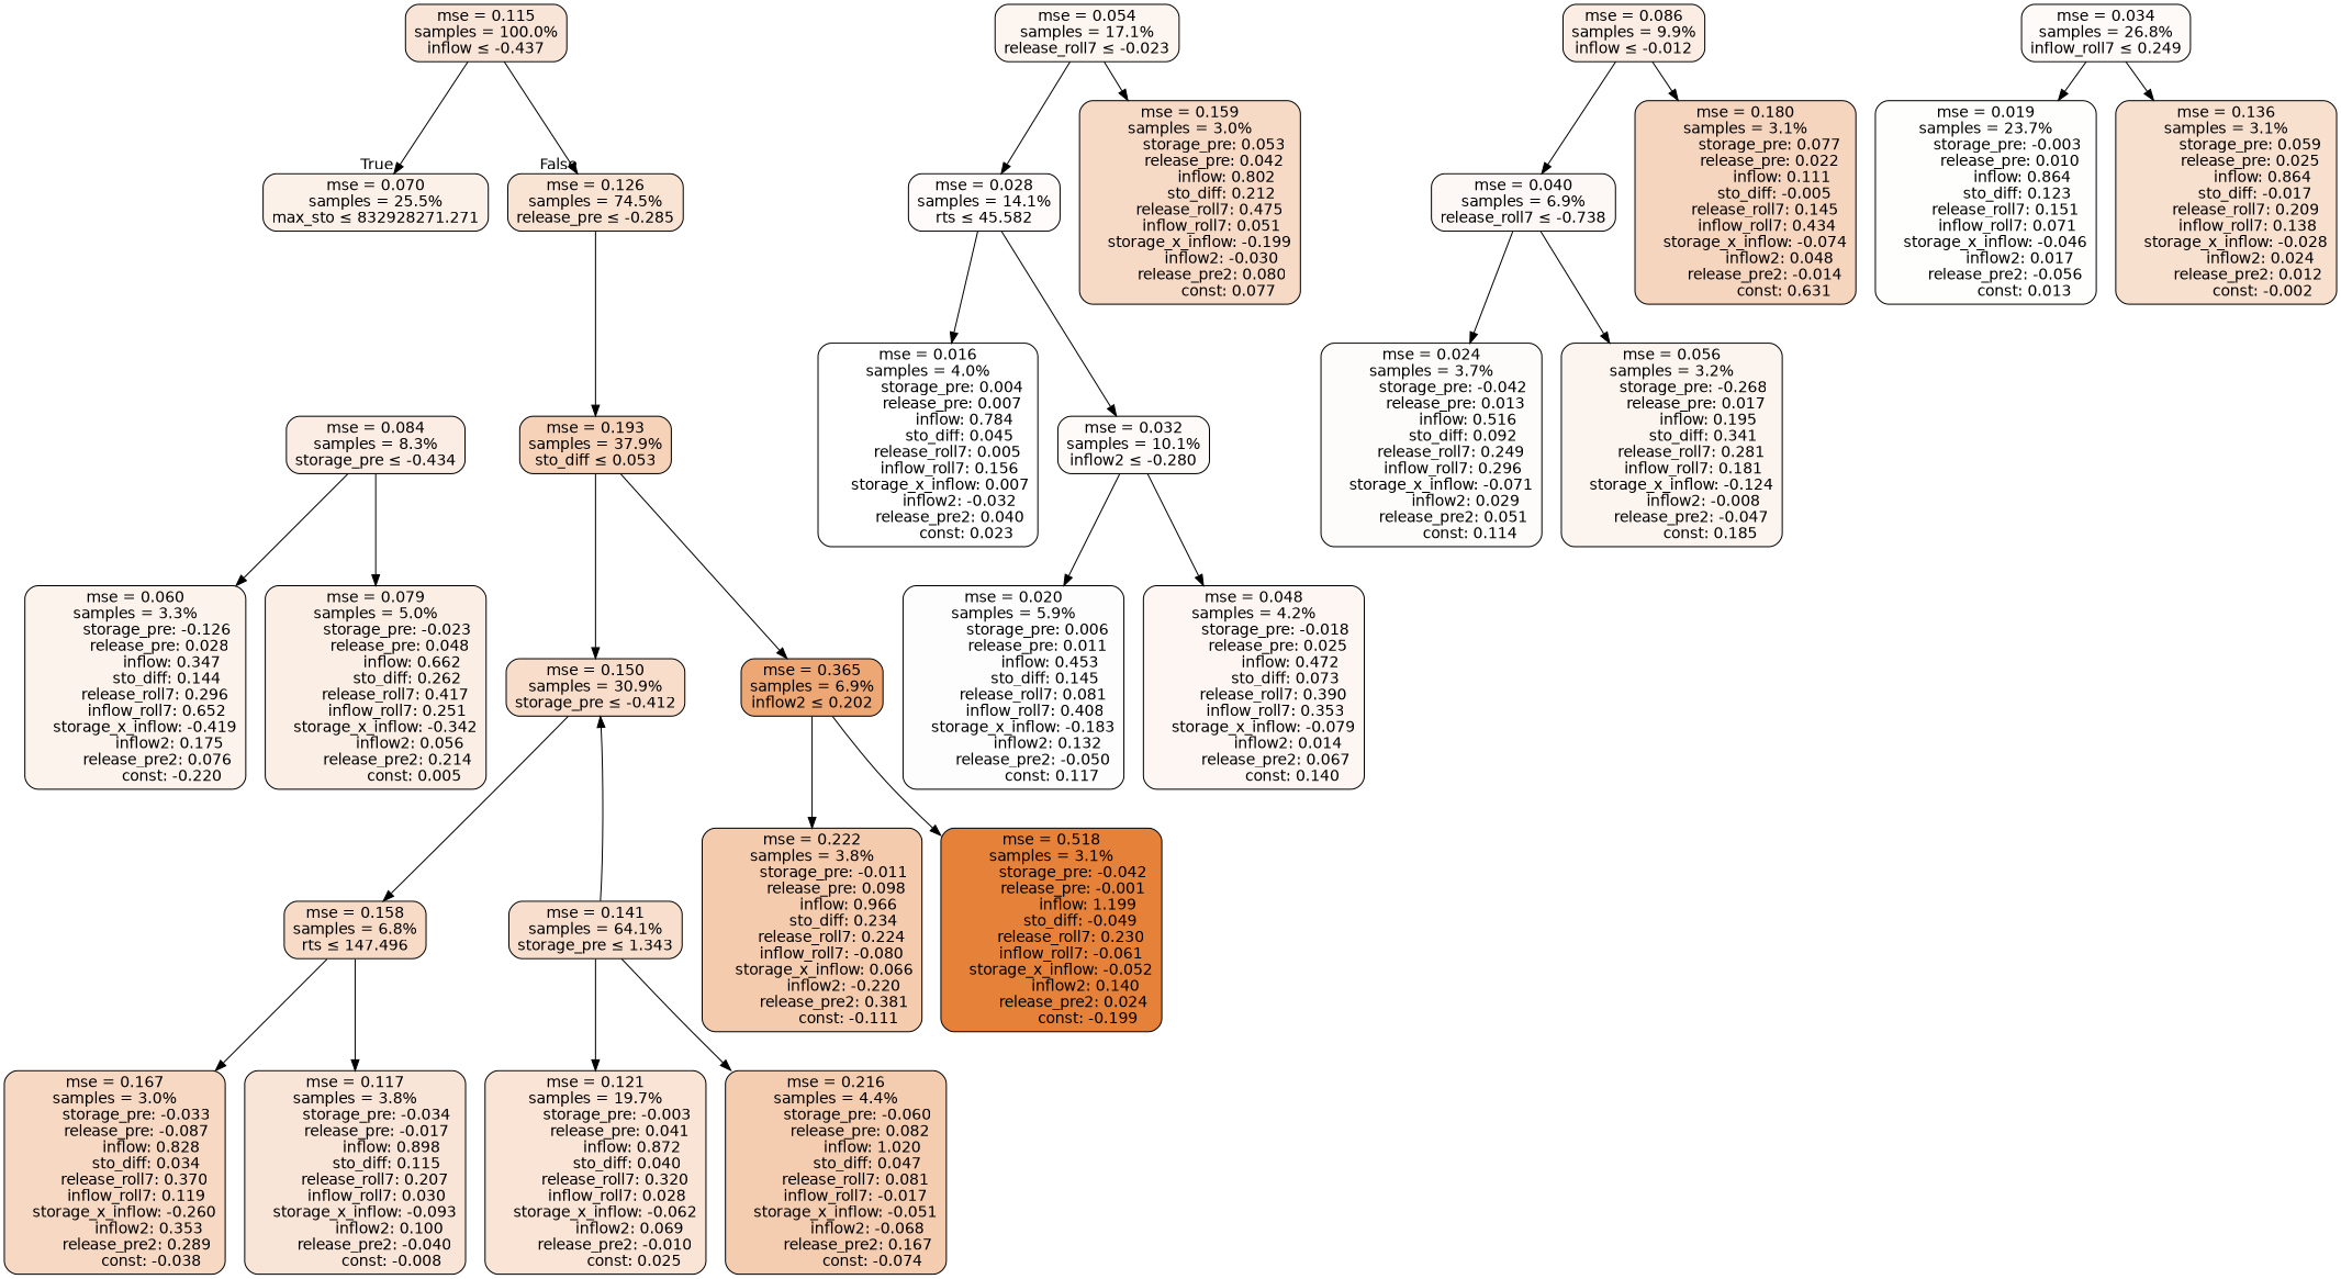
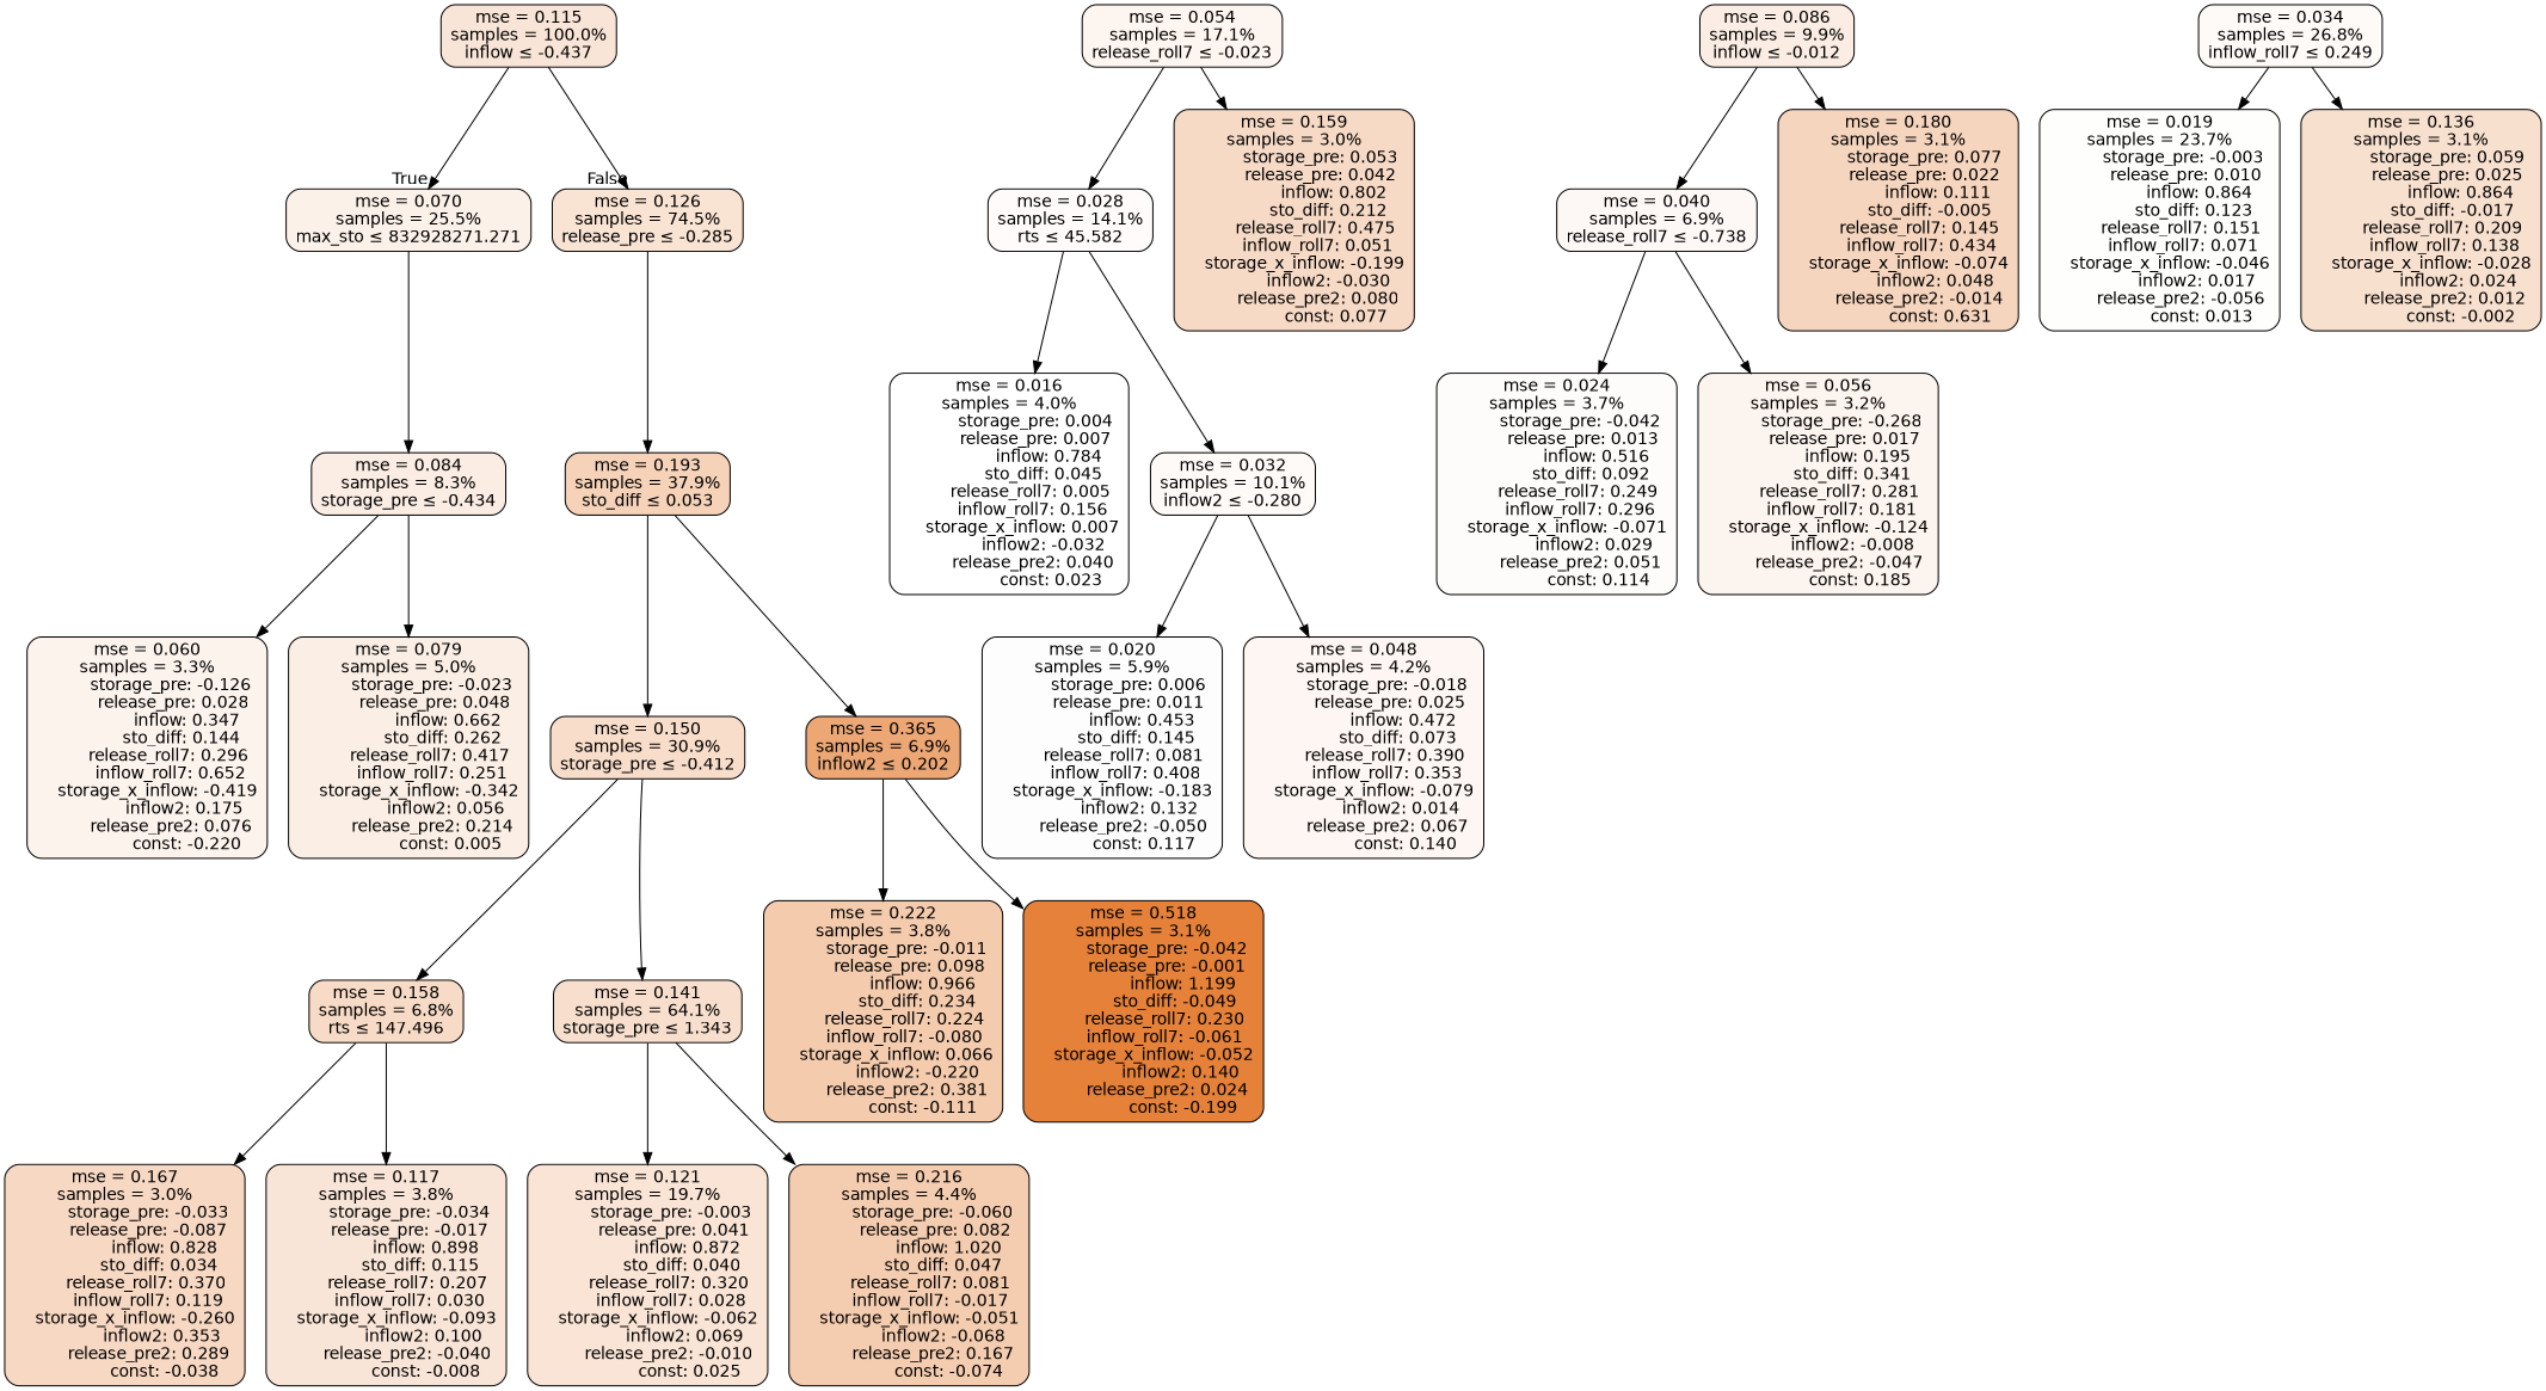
  digraph {
    node [color=black fillcolor="#f9e5d7" fontname=helvetica shape=rectangle style="filled, rounded"]
    edge [fontname=helvetica]
    n1 [label="mse = 0.115\nsamples = 100.0%\ninflow &le; -0.437"]
    n2 [fillcolor="#fcf1e9" label="mse = 0.070\nsamples = 25.5%\nmax_sto &le; 832928271.271"]
    n3 [fillcolor="#f9e3d3" label="mse = 0.126\nsamples = 74.5%\nrelease_pre &le; -0.285"]
    n4 [fillcolor="#fbede4" label="mse = 0.084\nsamples = 8.3%\nstorage_pre &le; -0.434"]
    n5 [fillcolor="#f5d2b8" label="mse = 0.193\nsamples = 37.9%\nsto_diff &le; 0.053"]
    n6 [fillcolor="#fdf5ef" label="mse = 0.054\nsamples = 17.1%\nrelease_roll7 &le; -0.023"]
    n7 [fillcolor="#fefbfa" label="mse = 0.028\nsamples = 14.1%\nrts &le; 45.582"]
    n8 [fillcolor="#f7dac6" label="mse = 0.159\nsamples = 3.0%\n          storage_pre: 0.053\n          release_pre: 0.042\n               inflow: 0.802\n             sto_diff: 0.212\n        release_roll7: 0.475\n         inflow_roll7: 0.051\n    storage_x_inflow: -0.199\n             inflow2: -0.030\n         release_pre2: 0.080\n                const: 0.077"]
    n9 [fillcolor="#fcf3ed" label="mse = 0.060\nsamples = 3.3%\n         storage_pre: -0.126\n          release_pre: 0.028\n               inflow: 0.347\n             sto_diff: 0.144\n        release_roll7: 0.296\n         inflow_roll7: 0.652\n    storage_x_inflow: -0.419\n              inflow2: 0.175\n         release_pre2: 0.076\n               const: -0.220"]
    n10 [fillcolor="#fbefe5" label="mse = 0.079\nsamples = 5.0%\n         storage_pre: -0.023\n          release_pre: 0.048\n               inflow: 0.662\n             sto_diff: 0.262\n        release_roll7: 0.417\n         inflow_roll7: 0.251\n    storage_x_inflow: -0.342\n              inflow2: 0.056\n         release_pre2: 0.214\n                const: 0.005"]
    n11 [fillcolor="#ffffff" label="mse = 0.016\nsamples = 4.0%\n          storage_pre: 0.004\n          release_pre: 0.007\n               inflow: 0.784\n             sto_diff: 0.045\n        release_roll7: 0.005\n         inflow_roll7: 0.156\n     storage_x_inflow: 0.007\n             inflow2: -0.032\n         release_pre2: 0.040\n                const: 0.023"]
    n12 [fillcolor="#fefaf8" label="mse = 0.032\nsamples = 10.1%\ninflow2 &le; -0.280"]
    n13 [fillcolor="#fefdfd" label="mse = 0.020\nsamples = 5.9%\n          storage_pre: 0.006\n          release_pre: 0.011\n               inflow: 0.453\n             sto_diff: 0.145\n        release_roll7: 0.081\n         inflow_roll7: 0.408\n    storage_x_inflow: -0.183\n              inflow2: 0.132\n        release_pre2: -0.050\n                const: 0.117"]
    n14 [fillcolor="#fdf6f2" label="mse = 0.048\nsamples = 4.2%\n         storage_pre: -0.018\n          release_pre: 0.025\n               inflow: 0.472\n             sto_diff: 0.073\n        release_roll7: 0.390\n         inflow_roll7: 0.353\n    storage_x_inflow: -0.079\n              inflow2: 0.014\n         release_pre2: 0.067\n                const: 0.140"]
    n15 [fillcolor="#f8ddca" label="mse = 0.150\nsamples = 30.9%\nstorage_pre &le; -0.412"]
    n16 [fillcolor="#eca775" label="mse = 0.365\nsamples = 6.9%\ninflow2 &le; 0.202"]
    n17 [fillcolor="#fbede3" label="mse = 0.086\nsamples = 9.9%\ninflow &le; -0.012"]
    n18 [fillcolor="#fdf8f5" label="mse = 0.040\nsamples = 6.9%\nrelease_roll7 &le; -0.738"]
    n19 [fillcolor="#f6d5be" label="mse = 0.180\nsamples = 3.1%\n          storage_pre: 0.077\n          release_pre: 0.022\n               inflow: 0.111\n            sto_diff: -0.005\n        release_roll7: 0.145\n         inflow_roll7: 0.434\n    storage_x_inflow: -0.074\n              inflow2: 0.048\n        release_pre2: -0.014\n                const: 0.631"]
    n20 [fillcolor="#fefaf7" label="mse = 0.034\nsamples = 26.8%\ninflow_roll7 &le; 0.249"]
    n21 [fillcolor="#fefefd" label="mse = 0.019\nsamples = 23.7%\n         storage_pre: -0.003\n          release_pre: 0.010\n               inflow: 0.864\n             sto_diff: 0.123\n        release_roll7: 0.151\n         inflow_roll7: 0.071\n    storage_x_inflow: -0.046\n              inflow2: 0.017\n        release_pre2: -0.056\n                const: 0.013"]
    n22 [fillcolor="#f8e0cf" label="mse = 0.136\nsamples = 3.1%\n          storage_pre: 0.059\n          release_pre: 0.025\n               inflow: 0.864\n            sto_diff: -0.017\n        release_roll7: 0.209\n         inflow_roll7: 0.138\n    storage_x_inflow: -0.028\n              inflow2: 0.024\n         release_pre2: 0.012\n               const: -0.002"]
    n23 [fillcolor="#fefcfb" label="mse = 0.024\nsamples = 3.7%\n         storage_pre: -0.042\n          release_pre: 0.013\n               inflow: 0.516\n             sto_diff: 0.092\n        release_roll7: 0.249\n         inflow_roll7: 0.296\n    storage_x_inflow: -0.071\n              inflow2: 0.029\n         release_pre2: 0.051\n                const: 0.114"]
    n24 [fillcolor="#fcf4ee" label="mse = 0.056\nsamples = 3.2%\n         storage_pre: -0.268\n          release_pre: 0.017\n               inflow: 0.195\n             sto_diff: 0.341\n        release_roll7: 0.281\n         inflow_roll7: 0.181\n    storage_x_inflow: -0.124\n             inflow2: -0.008\n        release_pre2: -0.047\n                const: 0.185"]
    n25 [fillcolor="#f7dbc6" label="mse = 0.158\nsamples = 6.8%\nrts &le; 147.496"]
    n26 [fillcolor="#f8dfcd" label="mse = 0.141\nsamples = 64.1%\nstorage_pre &le; 1.343"]
    n27 [fillcolor="#f4cbad" label="mse = 0.222\nsamples = 3.8%\n         storage_pre: -0.011\n          release_pre: 0.098\n               inflow: 0.966\n             sto_diff: 0.234\n        release_roll7: 0.224\n        inflow_roll7: -0.080\n     storage_x_inflow: 0.066\n             inflow2: -0.220\n         release_pre2: 0.381\n               const: -0.111"]
    n28 [fillcolor="#e58139" label="mse = 0.518\nsamples = 3.1%\n         storage_pre: -0.042\n         release_pre: -0.001\n               inflow: 1.199\n            sto_diff: -0.049\n        release_roll7: 0.230\n        inflow_roll7: -0.061\n    storage_x_inflow: -0.052\n              inflow2: 0.140\n         release_pre2: 0.024\n               const: -0.199"]
    n29 [fillcolor="#f7d8c3" label="mse = 0.167\nsamples = 3.0%\n         storage_pre: -0.033\n         release_pre: -0.087\n               inflow: 0.828\n             sto_diff: 0.034\n        release_roll7: 0.370\n         inflow_roll7: 0.119\n    storage_x_inflow: -0.260\n              inflow2: 0.353\n         release_pre2: 0.289\n               const: -0.038"]
    n30 [label="mse = 0.117\nsamples = 3.8%\n         storage_pre: -0.034\n         release_pre: -0.017\n               inflow: 0.898\n             sto_diff: 0.115\n        release_roll7: 0.207\n         inflow_roll7: 0.030\n    storage_x_inflow: -0.093\n              inflow2: 0.100\n        release_pre2: -0.040\n               const: -0.008"]
    n31 [fillcolor="#f9e4d5" label="mse = 0.121\nsamples = 19.7%\n         storage_pre: -0.003\n          release_pre: 0.041\n               inflow: 0.872\n             sto_diff: 0.040\n        release_roll7: 0.320\n         inflow_roll7: 0.028\n    storage_x_inflow: -0.062\n              inflow2: 0.069\n        release_pre2: -0.010\n                const: 0.025"]
    n32 [fillcolor="#f4ccaf" label="mse = 0.216\nsamples = 4.4%\n         storage_pre: -0.060\n          release_pre: 0.082\n               inflow: 1.020\n             sto_diff: 0.047\n        release_roll7: 0.081\n        inflow_roll7: -0.017\n    storage_x_inflow: -0.051\n             inflow2: -0.068\n         release_pre2: 0.167\n               const: -0.074"]
    n1 -> n2 [headlabel=True labelangle=45 labeldistance=2.5]
    n1 -> n3 [headlabel=False labelangle=-45 labeldistance=2.5]
+   n2 -> n4
    n3 -> n5
    n4 -> n9
    n4 -> n10
    n5 -> n15
    n5 -> n16
    n6 -> n7
    n6 -> n8
    n7 -> n11
    n7 -> n12
    n12 -> n13
    n12 -> n14
    n15 -> n25
-   n26 -> n15
+   n15 -> n26
    n16 -> n27
    n16 -> n28
    n17 -> n18
    n17 -> n19
    n18 -> n23
    n18 -> n24
    n20 -> n21
    n20 -> n22
    n25 -> n29
    n25 -> n30
    n26 -> n31
    n26 -> n32
  }
